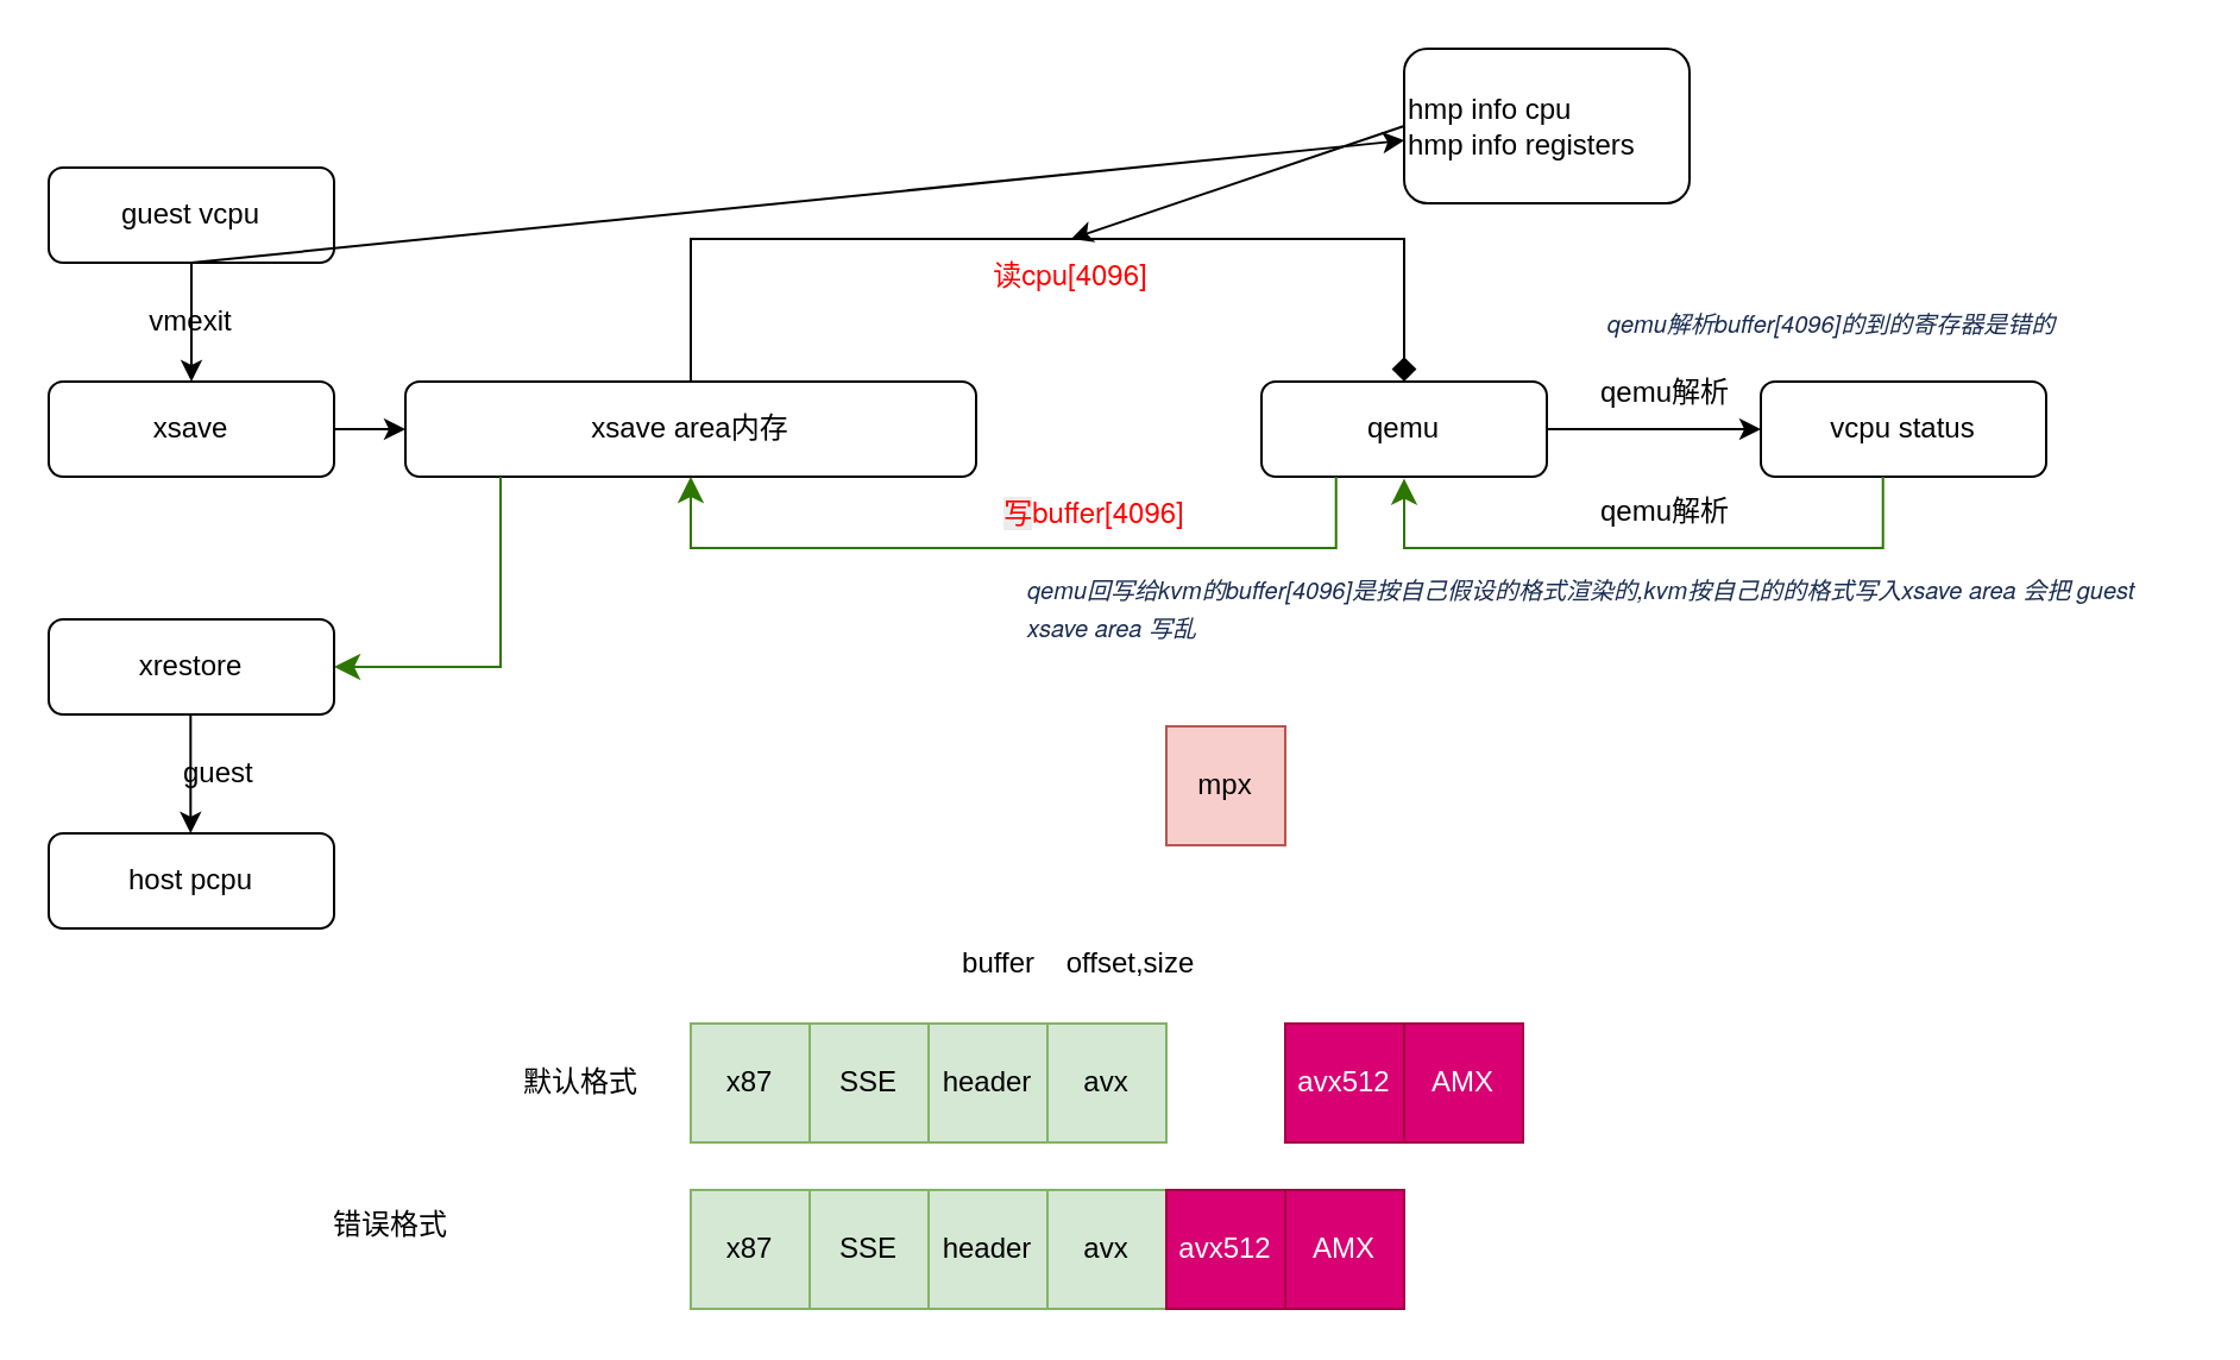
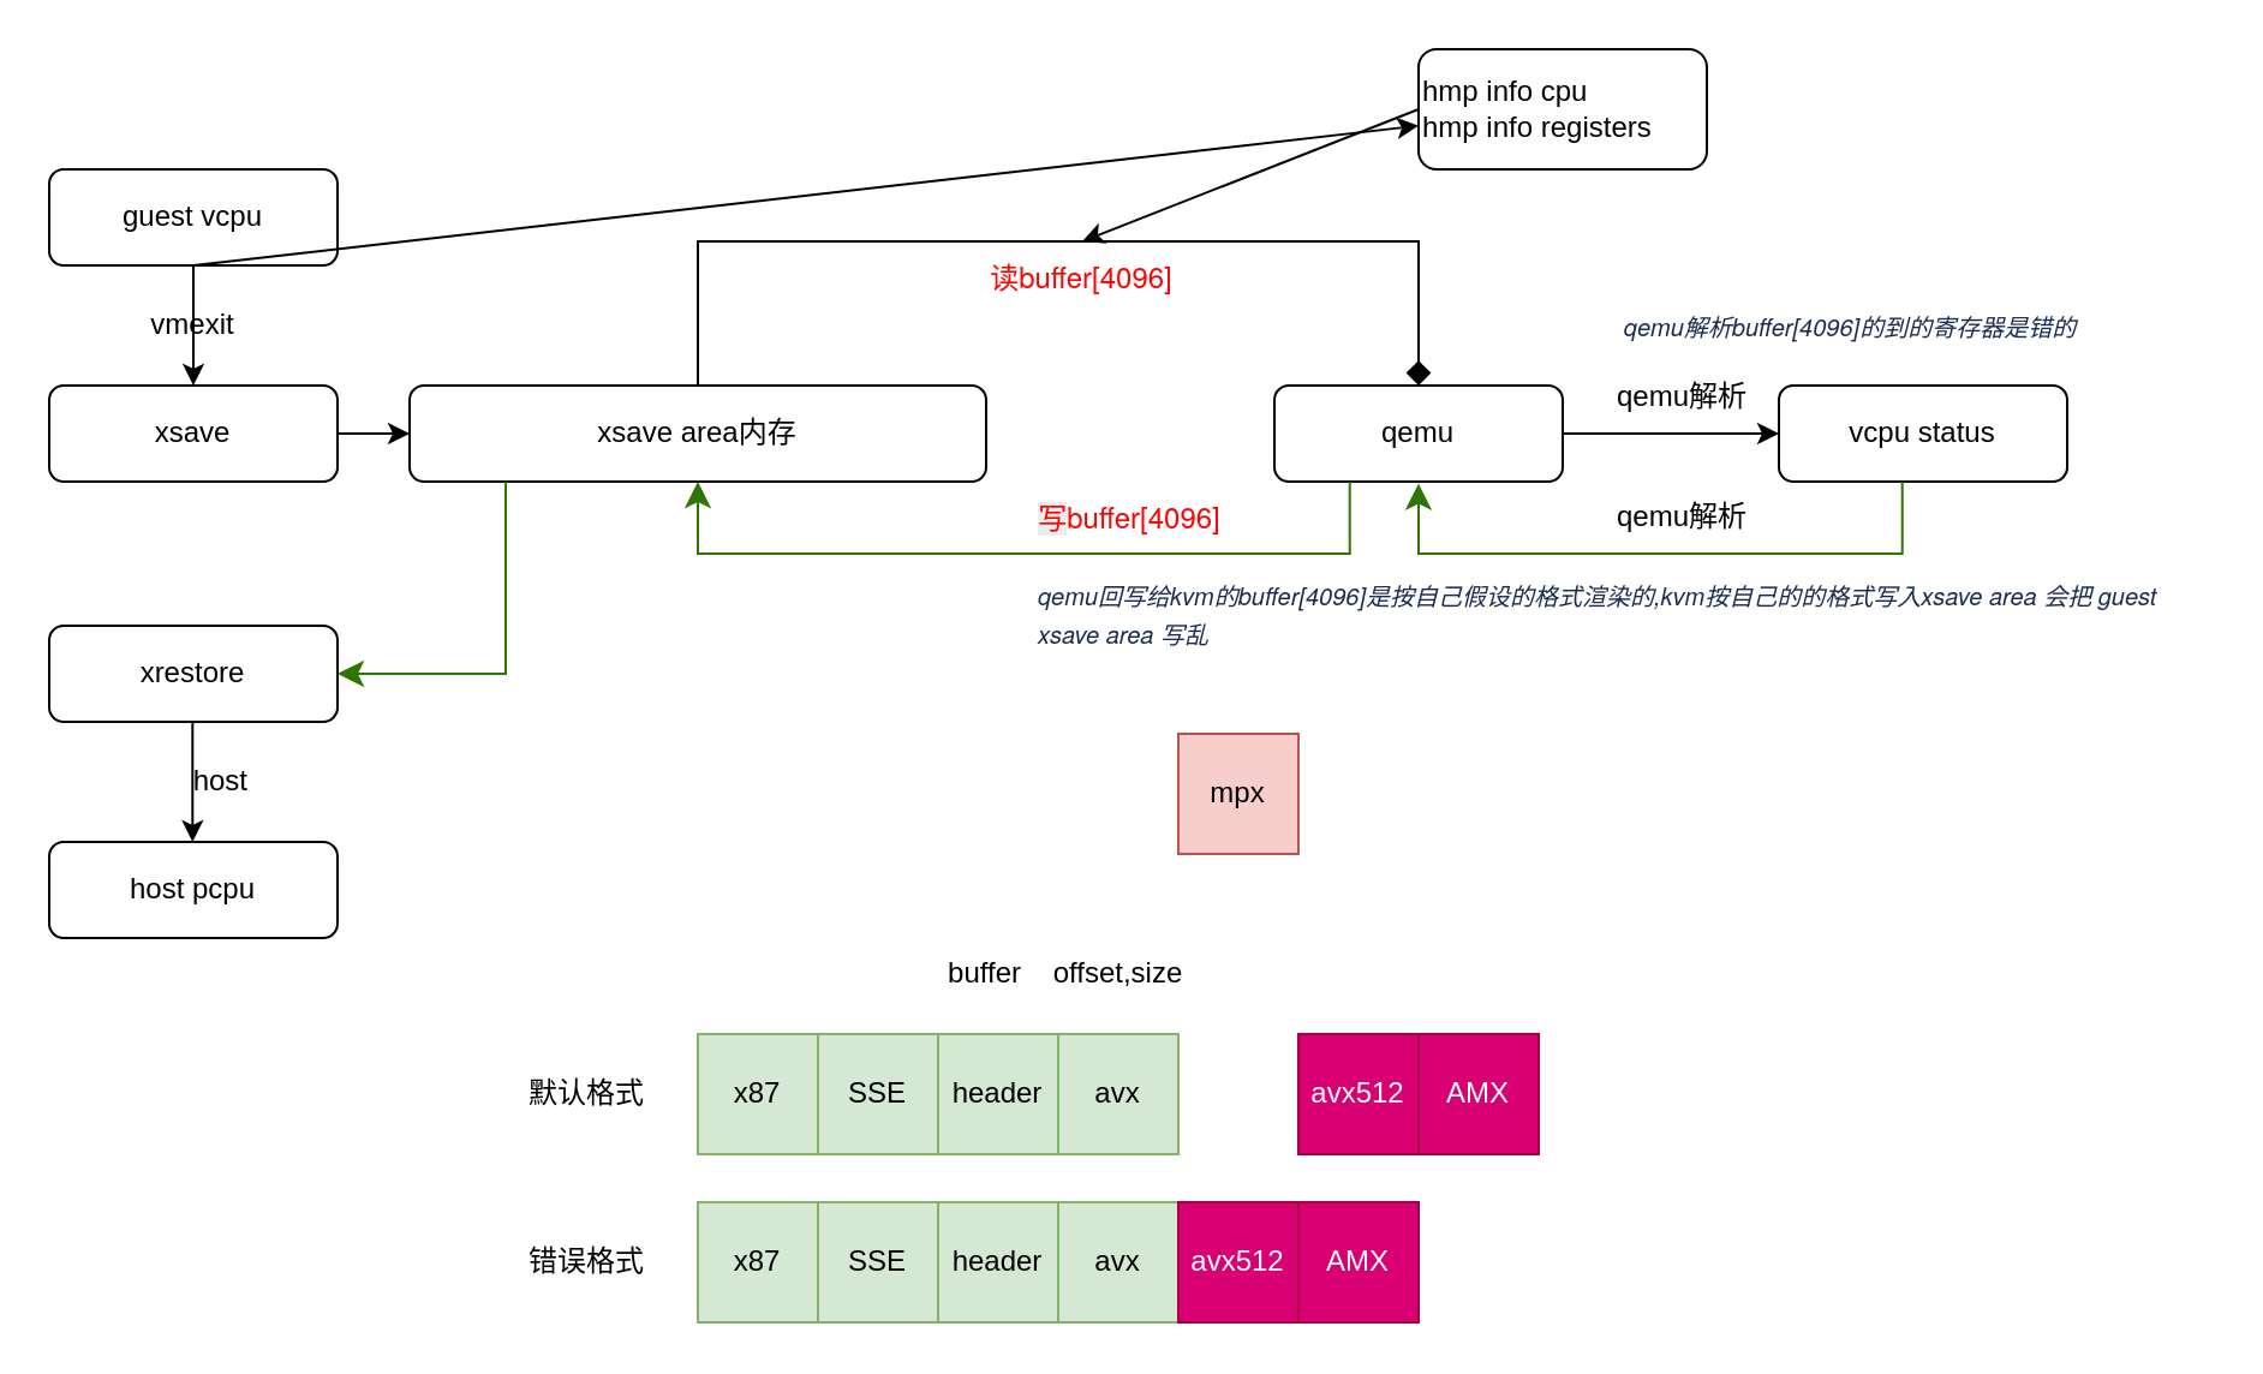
  <mxCell id="0" />
  <mxCell id="1" parent="0" />
  <mxCell id="2" value="guest vcpu" style="rounded=1;whiteSpace=wrap;html=1;fontSize=12;glass=0;strokeWidth=1;shadow=0;" parent="1" vertex="1"><mxGeometry x="20" y="70" width="120" height="40" as="geometry" /></mxCell>
  <mxCell id="3" value="xsave" style="rounded=1;whiteSpace=wrap;html=1;fontSize=12;glass=0;strokeWidth=1;shadow=0;" parent="1" vertex="1"><mxGeometry x="20" y="160" width="120" height="40" as="geometry" /></mxCell>
  <mxCell id="4" value="qemu" style="rounded=1;whiteSpace=wrap;html=1;fontSize=12;glass=0;strokeWidth=1;shadow=0;" parent="1" vertex="1"><mxGeometry x="530" y="160" width="120" height="40" as="geometry" /></mxCell>
  <mxCell id="5" value="xsave area内存" style="rounded=1;whiteSpace=wrap;html=1;fontSize=12;glass=0;strokeWidth=1;shadow=0;" parent="1" vertex="1"><mxGeometry x="170" y="160" width="240" height="40" as="geometry" /></mxCell>
  <mxCell id="6" value="vmexit" style="text;html=1;align=center;verticalAlign=middle;whiteSpace=wrap;rounded=0;" vertex="1" parent="1"><mxGeometry x="50" y="120" width="60" height="30" as="geometry" /></mxCell>
  <mxCell id="7" value="" style="endArrow=classic;html=1;rounded=0;entryX=0;entryY=0.5;entryDx=0;entryDy=0;" edge="1" parent="1" target="5"><mxGeometry width="50" height="50" relative="1" as="geometry"><mxPoint x="140" y="180" as="sourcePoint" /><mxPoint x="190" y="130" as="targetPoint" /></mxGeometry></mxCell>
  <mxCell id="8" value="" style="endArrow=classic;html=1;rounded=0;exitX=0.5;exitY=1;exitDx=0;exitDy=0;" edge="1" parent="1" source="2" target="42"><mxGeometry width="50" height="50" relative="1" as="geometry"><mxPoint x="270" y="260" as="sourcePoint" /><mxPoint x="320" y="210" as="targetPoint" /></mxGeometry></mxCell>
  <mxCell id="9" value="" style="edgeStyle=elbowEdgeStyle;elbow=vertical;endArrow=diamond;html=1;rounded=0;endSize=8;startSize=8;exitX=0.5;exitY=0;exitDx=0;exitDy=0;flowAnimation=0;startArrow=none;startFill=0;entryX=0.5;entryY=0;entryDx=0;entryDy=0;" edge="1" parent="1" source="5" target="4"><mxGeometry width="50" height="50" relative="1" as="geometry"><mxPoint x="310" y="100" as="sourcePoint" /><mxPoint x="590" y="30" as="targetPoint" /><Array as="points"><mxPoint x="550" y="100" /></Array></mxGeometry></mxCell>
- <mxCell id="10" value="&lt;font style=&quot;font-size: 12px;&quot;&gt;读&lt;span style=&quot;font-family: &amp;quot;PingFang SC&amp;quot;, &amp;quot;Microsoft YaHei&amp;quot;, &amp;quot;Helvetica Neue&amp;quot;, sans-serif; text-align: left; background-color: rgb(255, 255, 255);&quot;&gt;cpu[4096]&lt;/span&gt;&lt;/font&gt;" style="text;html=1;align=center;verticalAlign=middle;whiteSpace=wrap;rounded=0;fontColor=#FF0000;" vertex="1" parent="1"><mxGeometry x="400" y="100" width="100" height="30" as="geometry" /></mxCell>
+ <mxCell id="10" value="&lt;font style=&quot;font-size: 12px;&quot;&gt;读&lt;span style=&quot;font-family: &amp;quot;PingFang SC&amp;quot;, &amp;quot;Microsoft YaHei&amp;quot;, &amp;quot;Helvetica Neue&amp;quot;, sans-serif; text-align: left; background-color: rgb(255, 255, 255);&quot;&gt;buffer[4096]&lt;/span&gt;&lt;/font&gt;" style="text;html=1;align=center;verticalAlign=middle;whiteSpace=wrap;rounded=0;fontColor=#FF0000;" vertex="1" parent="1"><mxGeometry x="400" y="100" width="100" height="30" as="geometry" /></mxCell>
  <mxCell id="11" value="vcpu status" style="rounded=1;whiteSpace=wrap;html=1;" vertex="1" parent="1"><mxGeometry x="740" y="160" width="120" height="40" as="geometry" /></mxCell>
  <mxCell id="12" value="" style="endArrow=classic;html=1;rounded=0;exitX=1;exitY=0.5;exitDx=0;exitDy=0;" edge="1" parent="1" source="4"><mxGeometry width="50" height="50" relative="1" as="geometry"><mxPoint x="700" y="230" as="sourcePoint" /><mxPoint x="740" y="180" as="targetPoint" /></mxGeometry></mxCell>
  <mxCell id="13" value="qemu解析" style="text;html=1;align=center;verticalAlign=middle;whiteSpace=wrap;rounded=0;" vertex="1" parent="1"><mxGeometry x="670" y="150" width="60" height="30" as="geometry" /></mxCell>
  <mxCell id="14" value="" style="edgeStyle=elbowEdgeStyle;elbow=vertical;endArrow=classic;html=1;curved=0;rounded=0;endSize=8;startSize=8;entryX=0.572;entryY=1.02;entryDx=0;entryDy=0;entryPerimeter=0;fillColor=#60a917;strokeColor=#2D7600;" edge="1" parent="1"><mxGeometry width="50" height="50" relative="1" as="geometry"><mxPoint x="791.36" y="200" as="sourcePoint" /><mxPoint x="590" y="200.8" as="targetPoint" /><Array as="points"><mxPoint x="591.36" y="230" /></Array></mxGeometry></mxCell>
  <mxCell id="15" value="qemu解析" style="text;html=1;align=center;verticalAlign=middle;whiteSpace=wrap;rounded=0;" vertex="1" parent="1"><mxGeometry x="670" y="200" width="60" height="30" as="geometry" /></mxCell>
  <mxCell id="16" value="" style="edgeStyle=elbowEdgeStyle;elbow=vertical;endArrow=classic;html=1;curved=0;rounded=0;endSize=8;startSize=8;fillColor=#60a917;strokeColor=#2D7600;entryX=0.5;entryY=1;entryDx=0;entryDy=0;" edge="1" parent="1" target="5"><mxGeometry width="50" height="50" relative="1" as="geometry"><mxPoint x="561.36" y="200" as="sourcePoint" /><mxPoint x="300" y="201" as="targetPoint" /><Array as="points"><mxPoint x="361.36" y="230" /></Array></mxGeometry></mxCell>
- <mxCell id="17" value="&lt;div style=&quot;text-align: center;&quot;&gt;&lt;span style=&quot;text-align: left; background-color: rgb(236, 236, 236);&quot;&gt;写&lt;/span&gt;&lt;span style=&quot;background-color: light-dark(rgb(255, 255, 255), rgb(18, 18, 18)); font-family: &amp;quot;PingFang SC&amp;quot;, &amp;quot;Microsoft YaHei&amp;quot;, &amp;quot;Helvetica Neue&amp;quot;, sans-serif; text-align: left;&quot;&gt;buffer[4096]&lt;/span&gt;&lt;/div&gt;" style="text;html=1;align=center;verticalAlign=middle;whiteSpace=wrap;rounded=0;fontColor=#FF0000;" vertex="1" parent="1"><mxGeometry x="410" y="200" width="100" height="30" as="geometry" /></mxCell>
+ <mxCell id="17" value="&lt;div style=&quot;text-align: center;&quot;&gt;&lt;span style=&quot;text-align: left; background-color: rgb(236, 236, 236);&quot;&gt;写&lt;/span&gt;&lt;span style=&quot;background-color: light-dark(rgb(255, 255, 255), rgb(18, 18, 18)); font-family: &amp;quot;PingFang SC&amp;quot;, &amp;quot;Microsoft YaHei&amp;quot;, &amp;quot;Helvetica Neue&amp;quot;, sans-serif; text-align: left;&quot;&gt;buffer[4096]&lt;/span&gt;&lt;/div&gt;" style="text;html=1;align=center;verticalAlign=middle;whiteSpace=wrap;rounded=0;fontColor=#FF0000;" vertex="1" parent="1"><mxGeometry x="420" y="200" width="100" height="30" as="geometry" /></mxCell>
  <mxCell id="18" value="xrestore" style="rounded=1;whiteSpace=wrap;html=1;fontSize=12;glass=0;strokeWidth=1;shadow=0;" vertex="1" parent="1"><mxGeometry x="20" y="260" width="120" height="40" as="geometry" /></mxCell>
  <mxCell id="19" value="" style="edgeStyle=elbowEdgeStyle;elbow=horizontal;endArrow=classic;html=1;curved=0;rounded=0;endSize=8;startSize=8;fillColor=#60a917;strokeColor=#2D7600;" edge="1" parent="1"><mxGeometry width="50" height="50" relative="1" as="geometry"><mxPoint x="210" y="200" as="sourcePoint" /><mxPoint x="140" y="280" as="targetPoint" /><Array as="points"><mxPoint x="210" y="260" /></Array></mxGeometry></mxCell>
  <mxCell id="20" value="x87" style="whiteSpace=wrap;html=1;aspect=fixed;fillColor=#d5e8d4;strokeColor=#82b366;" vertex="1" parent="1"><mxGeometry x="290" y="430" width="50" height="50" as="geometry" /></mxCell>
  <mxCell id="21" value="SSE" style="whiteSpace=wrap;html=1;aspect=fixed;fillColor=#d5e8d4;strokeColor=#82b366;" vertex="1" parent="1"><mxGeometry x="340" y="430" width="50" height="50" as="geometry" /></mxCell>
  <mxCell id="22" value="host pcpu" style="rounded=1;whiteSpace=wrap;html=1;fontSize=12;glass=0;strokeWidth=1;shadow=0;" vertex="1" parent="1"><mxGeometry x="20" y="350" width="120" height="40" as="geometry" /></mxCell>
  <mxCell id="23" value="" style="endArrow=classic;html=1;rounded=0;exitX=0.5;exitY=1;exitDx=0;exitDy=0;" edge="1" parent="1"><mxGeometry width="50" height="50" relative="1" as="geometry"><mxPoint x="80" y="110" as="sourcePoint" /><mxPoint x="80" y="160" as="targetPoint" /></mxGeometry></mxCell>
  <mxCell id="24" value="" style="endArrow=classic;html=1;rounded=0;exitX=0.5;exitY=1;exitDx=0;exitDy=0;" edge="1" parent="1"><mxGeometry width="50" height="50" relative="1" as="geometry"><mxPoint x="79.66" y="300" as="sourcePoint" /><mxPoint x="79.66" y="350" as="targetPoint" /></mxGeometry></mxCell>
- <mxCell id="25" value="&amp;nbsp;guest" style="text;html=1;align=center;verticalAlign=middle;whiteSpace=wrap;rounded=0;" vertex="1" parent="1"><mxGeometry x="60" y="310" width="60" height="30" as="geometry" /></mxCell>
+ <mxCell id="25" value="&amp;nbsp;host" style="text;html=1;align=center;verticalAlign=middle;whiteSpace=wrap;rounded=0;" vertex="1" parent="1"><mxGeometry x="60" y="310" width="60" height="30" as="geometry" /></mxCell>
  <mxCell id="26" value="header" style="whiteSpace=wrap;html=1;aspect=fixed;fillColor=#d5e8d4;strokeColor=#82b366;" vertex="1" parent="1"><mxGeometry x="390" y="430" width="50" height="50" as="geometry" /></mxCell>
  <mxCell id="27" value="avx" style="whiteSpace=wrap;html=1;aspect=fixed;fillColor=#d5e8d4;strokeColor=#82b366;" vertex="1" parent="1"><mxGeometry x="440" y="430" width="50" height="50" as="geometry" /></mxCell>
  <mxCell id="28" value="mpx" style="whiteSpace=wrap;html=1;aspect=fixed;fillColor=#f8cecc;strokeColor=#b85450;" vertex="1" parent="1"><mxGeometry x="490" y="305" width="50" height="50" as="geometry" /></mxCell>
  <mxCell id="29" value="avx512" style="whiteSpace=wrap;html=1;aspect=fixed;fillColor=#d80073;fontColor=#ffffff;strokeColor=#A50040;" vertex="1" parent="1"><mxGeometry x="540" y="430" width="50" height="50" as="geometry" /></mxCell>
- <mxCell id="30" value="&amp;nbsp; &amp;nbsp; &amp;nbsp;buffer&amp;nbsp; &amp;nbsp; offset,size" style="text;html=1;align=center;verticalAlign=middle;whiteSpace=wrap;rounded=0;" vertex="1" parent="1"><mxGeometry x="370" y="390" width="150" height="30" as="geometry" /></mxCell>
+ <mxCell id="30" value="&amp;nbsp; &amp;nbsp; &amp;nbsp;buffer&amp;nbsp; &amp;nbsp; offset,size" style="text;html=1;align=center;verticalAlign=middle;whiteSpace=wrap;rounded=0;" vertex="1" parent="1"><mxGeometry x="360" y="390" width="150" height="30" as="geometry" /></mxCell>
  <mxCell id="31" value="默认格式" style="text;html=1;align=center;verticalAlign=middle;whiteSpace=wrap;rounded=0;" vertex="1" parent="1"><mxGeometry x="214" y="440" width="60" height="30" as="geometry" /></mxCell>
- <mxCell id="32" value="错误格式" style="text;html=1;align=center;verticalAlign=middle;whiteSpace=wrap;rounded=0;" vertex="1" parent="1"><mxGeometry x="134" y="500" width="60" height="30" as="geometry" /></mxCell>
+ <mxCell id="32" value="错误格式" style="text;html=1;align=center;verticalAlign=middle;whiteSpace=wrap;rounded=0;" vertex="1" parent="1"><mxGeometry x="214" y="510" width="60" height="30" as="geometry" /></mxCell>
  <mxCell id="33" value="AMX" style="whiteSpace=wrap;html=1;aspect=fixed;fillColor=#d80073;fontColor=#ffffff;strokeColor=#A50040;" vertex="1" parent="1"><mxGeometry x="590" y="430" width="50" height="50" as="geometry" /></mxCell>
  <mxCell id="34" value="x87" style="whiteSpace=wrap;html=1;aspect=fixed;fillColor=#d5e8d4;strokeColor=#82b366;" vertex="1" parent="1"><mxGeometry x="290" y="500" width="50" height="50" as="geometry" /></mxCell>
  <mxCell id="35" value="SSE" style="whiteSpace=wrap;html=1;aspect=fixed;fillColor=#d5e8d4;strokeColor=#82b366;" vertex="1" parent="1"><mxGeometry x="340" y="500" width="50" height="50" as="geometry" /></mxCell>
  <mxCell id="36" value="header" style="whiteSpace=wrap;html=1;aspect=fixed;fillColor=#d5e8d4;strokeColor=#82b366;" vertex="1" parent="1"><mxGeometry x="390" y="500" width="50" height="50" as="geometry" /></mxCell>
  <mxCell id="37" value="avx" style="whiteSpace=wrap;html=1;aspect=fixed;fillColor=#d5e8d4;strokeColor=#82b366;" vertex="1" parent="1"><mxGeometry x="440" y="500" width="50" height="50" as="geometry" /></mxCell>
  <mxCell id="38" value="avx512" style="whiteSpace=wrap;html=1;aspect=fixed;fillColor=#d80073;fontColor=#ffffff;strokeColor=#A50040;" vertex="1" parent="1"><mxGeometry x="490" y="500" width="50" height="50" as="geometry" /></mxCell>
  <mxCell id="39" value="AMX" style="whiteSpace=wrap;html=1;aspect=fixed;fillColor=#d80073;fontColor=#ffffff;strokeColor=#A50040;" vertex="1" parent="1"><mxGeometry x="540" y="500" width="50" height="50" as="geometry" /></mxCell>
  <mxCell id="40" value="&lt;span style=&quot;color: rgb(24, 43, 80); font-family: &amp;quot;PingFang SC&amp;quot;, &amp;quot;Microsoft YaHei&amp;quot;, &amp;quot;Helvetica Neue&amp;quot;, sans-serif; text-align: left; background-color: rgb(255, 255, 255);&quot;&gt;&lt;font style=&quot;font-size: 10px;&quot;&gt;&lt;i style=&quot;&quot;&gt;qemu解析buffer[4096]的到的寄存器是错的&lt;/i&gt;&lt;/font&gt;&lt;/span&gt;" style="text;html=1;align=center;verticalAlign=middle;whiteSpace=wrap;rounded=0;" vertex="1" parent="1"><mxGeometry x="620" y="120" width="300" height="30" as="geometry" /></mxCell>
  <mxCell id="41" value="&lt;span style=&quot;color: rgb(24, 43, 80); font-family: &amp;quot;PingFang SC&amp;quot;, &amp;quot;Microsoft YaHei&amp;quot;, &amp;quot;Helvetica Neue&amp;quot;, sans-serif; background-color: rgb(255, 255, 255);&quot;&gt;&lt;font style=&quot;font-size: 10px;&quot;&gt;&lt;i&gt;qemu回写给kvm的buffer[4096]是按自己假设的格式渲染的,kvm按自己的的格式写入xsave area 会把 guest xsave area 写乱&lt;/i&gt;&lt;/font&gt;&lt;/span&gt;" style="text;html=1;align=left;verticalAlign=middle;whiteSpace=wrap;rounded=0;" vertex="1" parent="1"><mxGeometry x="430" y="240" width="470" height="30" as="geometry" /></mxCell>
- <mxCell id="42" value="&lt;font style=&quot;font-size: 12px;&quot;&gt;hmp info cpu&lt;/font&gt;&lt;div&gt;&lt;font style=&quot;font-size: 12px;&quot;&gt;hmp info&amp;nbsp;registers&lt;/font&gt;&lt;/div&gt;" style="rounded=1;whiteSpace=wrap;html=1;align=left;" vertex="1" parent="1"><mxGeometry x="590" y="20" width="120" height="65" as="geometry" /></mxCell>
+ <mxCell id="42" value="&lt;font style=&quot;font-size: 12px;&quot;&gt;hmp info cpu&lt;/font&gt;&lt;div&gt;&lt;font style=&quot;font-size: 12px;&quot;&gt;hmp info&amp;nbsp;registers&lt;/font&gt;&lt;/div&gt;" style="rounded=1;whiteSpace=wrap;html=1;align=left;" vertex="1" parent="1"><mxGeometry x="590" y="20" width="120" height="50" as="geometry" /></mxCell>
  <mxCell id="43" value="" style="endArrow=classic;html=1;rounded=0;exitX=0;exitY=0.5;exitDx=0;exitDy=0;entryX=0.5;entryY=0;entryDx=0;entryDy=0;" edge="1" parent="1" source="42" target="10"><mxGeometry width="50" height="50" relative="1" as="geometry"><mxPoint x="570" y="70" as="sourcePoint" /><mxPoint x="460" y="90" as="targetPoint" /></mxGeometry></mxCell>
